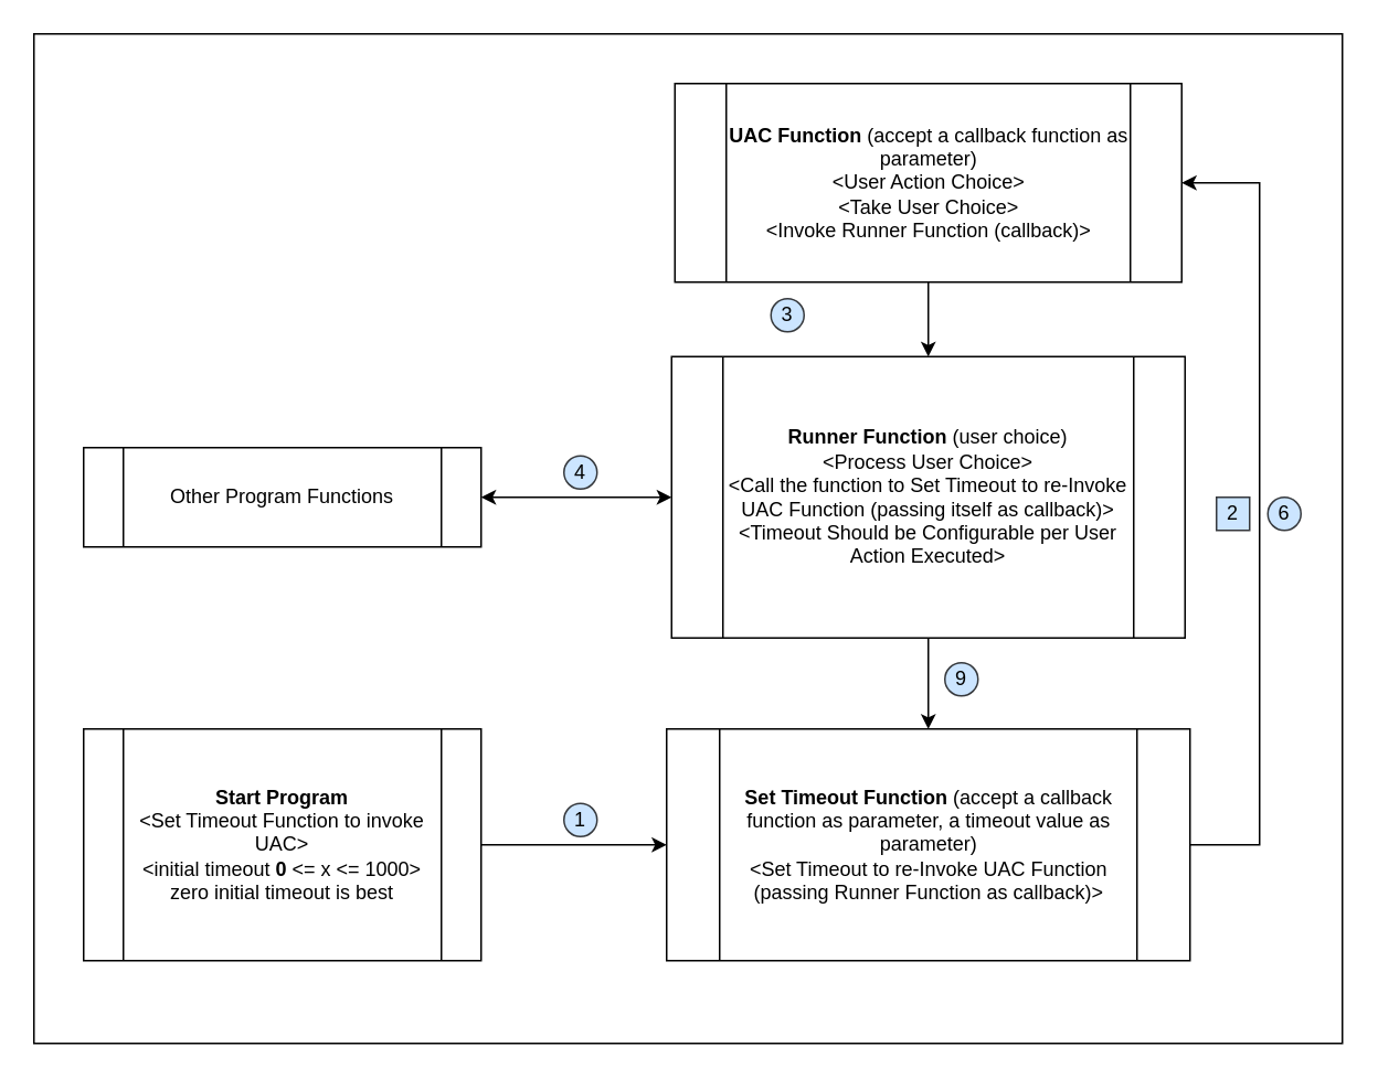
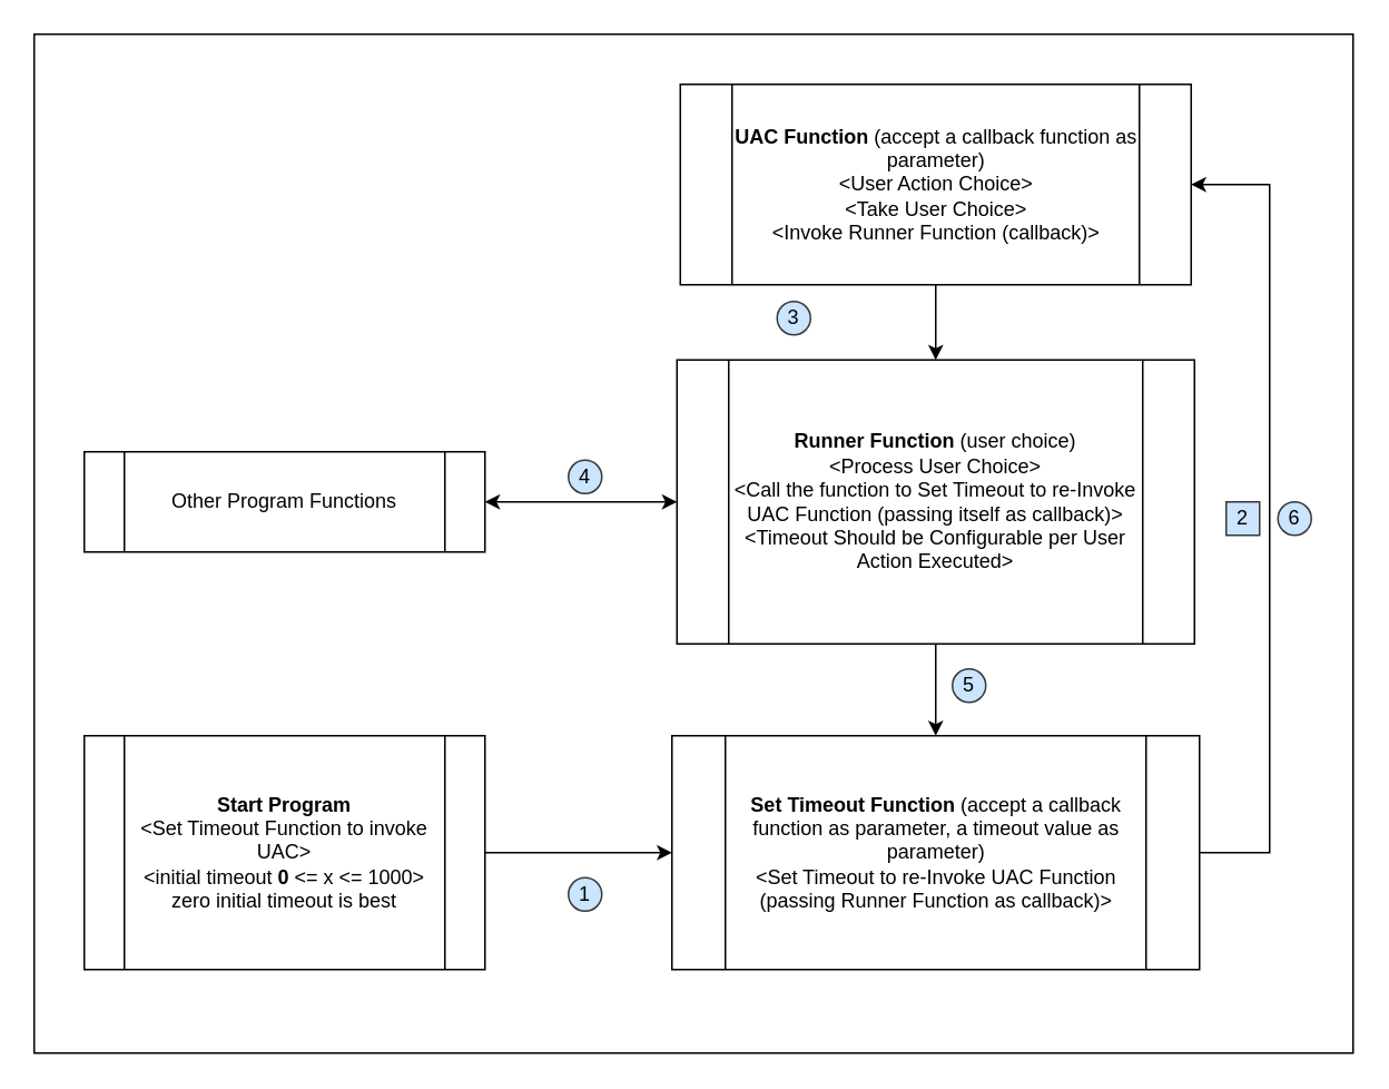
  <mxCell id="0" />
  <mxCell id="1" value="Framer" style="locked=1;" parent="0" />
  <mxCell id="2" value="" style="rounded=0;whiteSpace=wrap;html=1;" vertex="1" parent="1"><mxGeometry x="20" y="20" width="790" height="610" as="geometry" /></mxCell>
  <mxCell id="3" style="locked=1;" parent="0" />
  <mxCell id="4" style="edgeStyle=orthogonalEdgeStyle;rounded=0;orthogonalLoop=1;jettySize=auto;html=1;entryX=0;entryY=0.5;entryDx=0;entryDy=0;" edge="1" parent="3" source="5" target="17"><mxGeometry relative="1" as="geometry" /></mxCell>
  <mxCell id="5" value="&lt;b&gt;Start Program&lt;/b&gt;&lt;div&gt;&amp;lt;Set Timeout Function to invoke UAC&amp;gt;&lt;/div&gt;&lt;div&gt;&amp;lt;initial timeout&lt;b&gt; 0 &lt;/b&gt;&amp;lt;= x &amp;lt;= 1000&amp;gt;&lt;/div&gt;&lt;div&gt;zero initial timeout is best&lt;/div&gt;" style="shape=process;whiteSpace=wrap;html=1;backgroundOutline=1;" vertex="1" parent="3"><mxGeometry x="50" y="440" width="240" height="140" as="geometry" /></mxCell>
  <mxCell id="6" style="edgeStyle=orthogonalEdgeStyle;rounded=0;orthogonalLoop=1;jettySize=auto;html=1;" edge="1" parent="3" source="7" target="10"><mxGeometry relative="1" as="geometry" /></mxCell>
  <mxCell id="7" value="&lt;b&gt;UAC Function&lt;/b&gt; (accept a callback function as parameter)&lt;div&gt;&amp;lt;User Action Choice&amp;gt;&lt;/div&gt;&lt;div&gt;&amp;lt;Take User Choice&amp;gt;&lt;/div&gt;&lt;div&gt;&amp;lt;Invoke Runner Function (callback)&amp;gt;&lt;/div&gt;" style="shape=process;whiteSpace=wrap;html=1;backgroundOutline=1;" vertex="1" parent="3"><mxGeometry x="407" y="50" width="306" height="120" as="geometry" /></mxCell>
  <mxCell id="8" style="edgeStyle=orthogonalEdgeStyle;rounded=0;orthogonalLoop=1;jettySize=auto;html=1;entryX=1;entryY=0.5;entryDx=0;entryDy=0;exitX=1;exitY=0.5;exitDx=0;exitDy=0;" edge="1" parent="3" source="17" target="7"><mxGeometry relative="1" as="geometry"><Array as="points"><mxPoint x="760" y="510" /><mxPoint x="760" y="110" /></Array></mxGeometry></mxCell>
  <mxCell id="9" style="edgeStyle=orthogonalEdgeStyle;rounded=0;orthogonalLoop=1;jettySize=auto;html=1;" edge="1" parent="3" source="10" target="17"><mxGeometry relative="1" as="geometry" /></mxCell>
  <mxCell id="10" value="&lt;b&gt;Runner Function&lt;/b&gt; (user choice)&lt;div&gt;&amp;lt;Process User Choice&amp;gt;&lt;/div&gt;&lt;div&gt;&amp;lt;Call the function to Set Timeout to re-Invoke UAC Function (passing itself as callback)&amp;gt;&lt;/div&gt;&lt;div&gt;&amp;lt;Timeout Should be Configurable per User Action Executed&amp;gt;&lt;/div&gt;" style="shape=process;whiteSpace=wrap;html=1;backgroundOutline=1;" vertex="1" parent="3"><mxGeometry x="405" y="215" width="310" height="170" as="geometry" /></mxCell>
  <mxCell id="11" style="edgeStyle=orthogonalEdgeStyle;rounded=0;orthogonalLoop=1;jettySize=auto;html=1;startArrow=classic;startFill=1;" edge="1" parent="3" source="12" target="10"><mxGeometry relative="1" as="geometry" /></mxCell>
  <mxCell id="12" value="Other Program Functions" style="shape=process;whiteSpace=wrap;html=1;backgroundOutline=1;" vertex="1" parent="3"><mxGeometry x="50" y="270" width="240" height="60" as="geometry" /></mxCell>
- <mxCell id="13" value="9" style="ellipse;whiteSpace=wrap;html=1;aspect=fixed;fillColor=#cce5ff;strokeColor=#36393d;" vertex="1" parent="3"><mxGeometry x="570" y="400" width="20" height="20" as="geometry" /></mxCell>
+ <mxCell id="13" value="5" style="ellipse;whiteSpace=wrap;html=1;aspect=fixed;fillColor=#cce5ff;strokeColor=#36393d;" vertex="1" parent="3"><mxGeometry x="570" y="400" width="20" height="20" as="geometry" /></mxCell>
  <mxCell id="14" value="2" style="whiteSpace=wrap;html=1;aspect=fixed;fillColor=#cce5ff;strokeColor=#36393d;rounded=0;" vertex="1" parent="3"><mxGeometry x="734" y="300" width="20" height="20" as="geometry" /></mxCell>
- <mxCell id="15" value="1" style="ellipse;whiteSpace=wrap;html=1;aspect=fixed;fillColor=#cce5ff;strokeColor=#36393d;" vertex="1" parent="3"><mxGeometry x="340" y="485" width="20" height="20" as="geometry" /></mxCell>
+ <mxCell id="15" value="1" style="ellipse;whiteSpace=wrap;html=1;aspect=fixed;fillColor=#cce5ff;strokeColor=#36393d;" vertex="1" parent="3"><mxGeometry x="340" y="525" width="20" height="20" as="geometry" /></mxCell>
  <mxCell id="16" value="3" style="ellipse;whiteSpace=wrap;html=1;aspect=fixed;fillColor=#cce5ff;strokeColor=#36393d;" vertex="1" parent="3"><mxGeometry x="465" y="180" width="20" height="20" as="geometry" /></mxCell>
  <mxCell id="17" value="&lt;b&gt;Set Timeout Function&lt;/b&gt; (accept a callback function as parameter, a timeout value as parameter)&lt;div&gt;&amp;lt;Set Timeout to re-Invoke UAC Function (passing Runner Function as callback)&amp;gt;&lt;/div&gt;" style="shape=process;whiteSpace=wrap;html=1;backgroundOutline=1;" vertex="1" parent="3"><mxGeometry x="402" y="440" width="316" height="140" as="geometry" /></mxCell>
  <mxCell id="18" value="6" style="ellipse;whiteSpace=wrap;html=1;aspect=fixed;fillColor=#cce5ff;strokeColor=#36393d;" vertex="1" parent="3"><mxGeometry x="765" y="300" width="20" height="20" as="geometry" /></mxCell>
  <mxCell id="19" value="4" style="ellipse;whiteSpace=wrap;html=1;aspect=fixed;fillColor=#cce5ff;strokeColor=#36393d;" vertex="1" parent="3"><mxGeometry x="340" y="275" width="20" height="20" as="geometry" /></mxCell>
